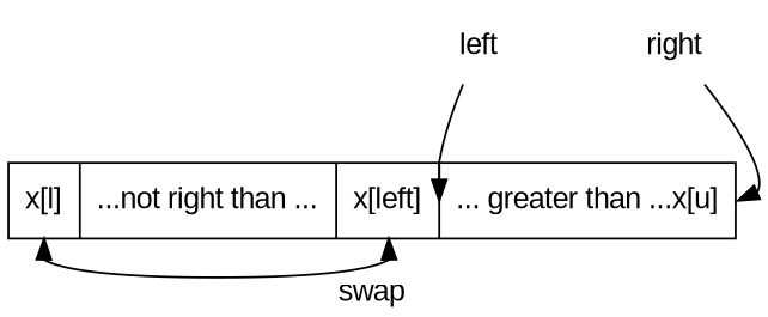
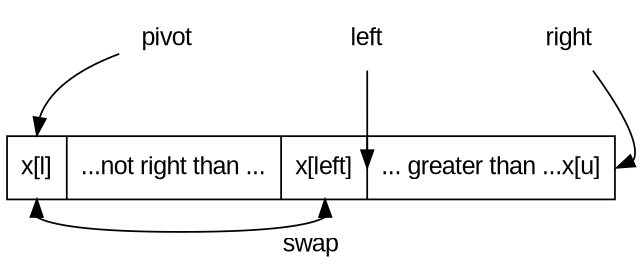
  digraph {
    fontname="Liberation Sans"
    node [fontname="Liberation Sans" shape=plaintext]
    edge [fontname="Liberation Sans"]
+   pivot
    left
    right
    n4 [label="<p> x[l] | ...not right than ... | <left> x[left] | <right> ... greater than ...x[u]" shape=record]
    subgraph sub_1 {
      rank=same
+     pivot
      left
      right
    }
+   pivot -> left [style=invis]
+   pivot -> n4 [headport=p]
    left -> right [style=invis]
    left -> n4 [headport="left:e"]
    right -> n4 [headport="right:e"]
    n4 -> n4 [dir=both headport="left:s" label=swap tailport="p:s"]
  }
